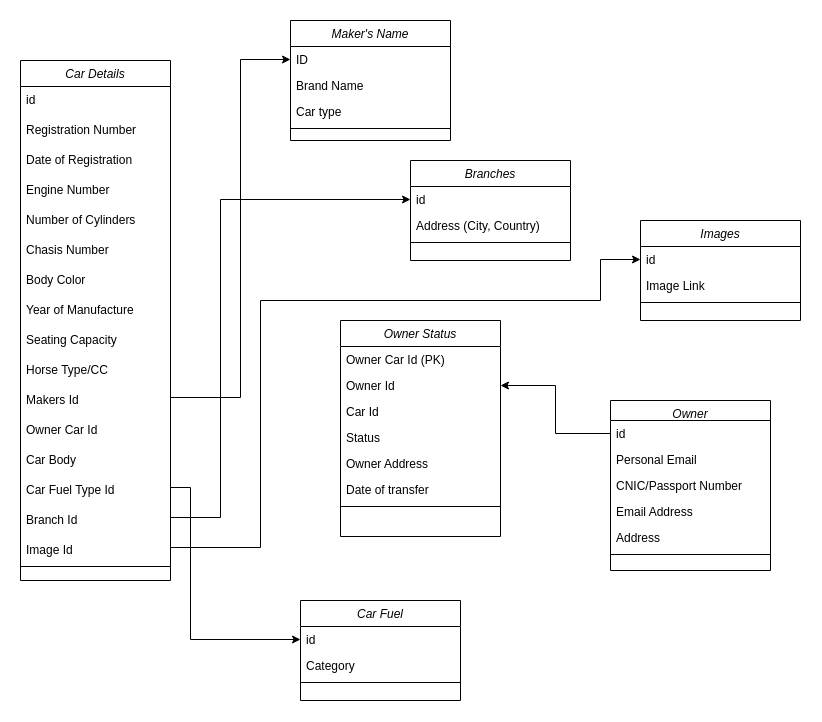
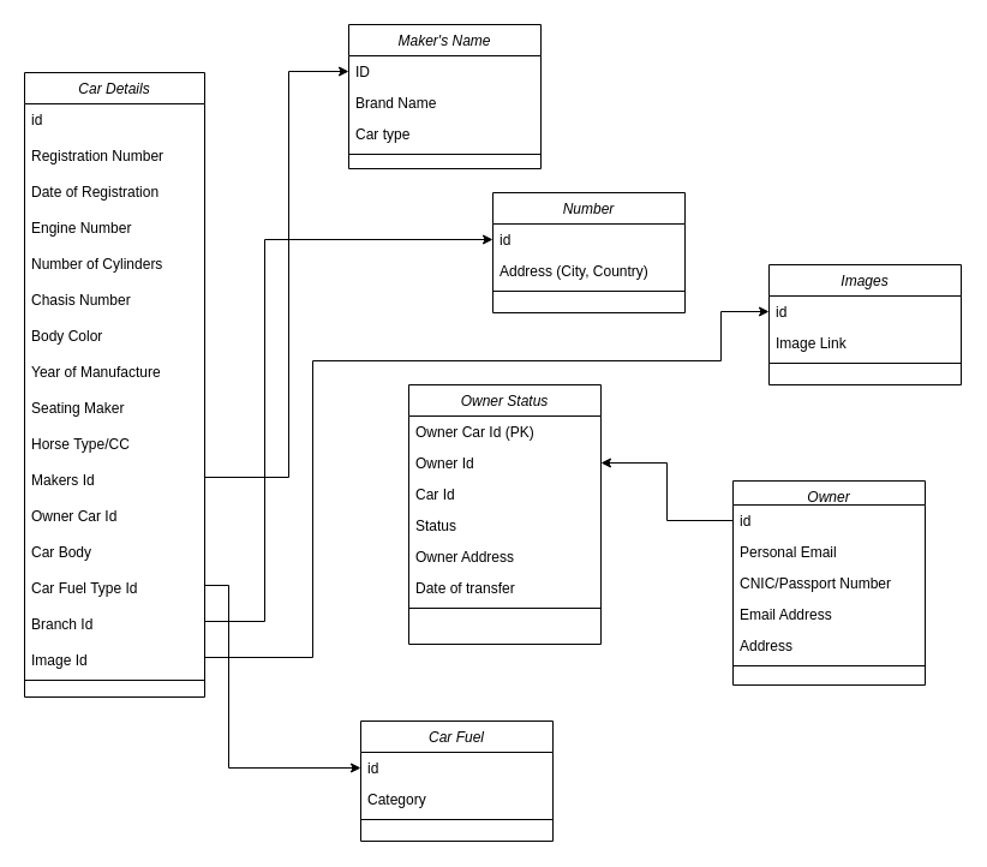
  <mxCell id="0" />
  <mxCell id="1" parent="0" />
  <mxCell id="2" value="Car Details" style="swimlane;fontStyle=2;align=center;verticalAlign=top;childLayout=stackLayout;horizontal=1;startSize=26;horizontalStack=0;resizeParent=1;resizeLast=0;collapsible=1;marginBottom=0;rounded=0;shadow=0;strokeWidth=1;" vertex="1" parent="1"><mxGeometry x="20" y="60" width="150" height="520" as="geometry"><mxRectangle x="220" y="120" width="160" height="26" as="alternateBounds" /></mxGeometry></mxCell>
  <mxCell id="3" value="id" style="text;align=left;verticalAlign=top;spacingLeft=4;spacingRight=4;overflow=hidden;rotatable=0;points=[[0,0.5],[1,0.5]];portConstraint=eastwest;" vertex="1" parent="2"><mxGeometry y="26" width="150" height="26" as="geometry" /></mxCell>
  <mxCell id="4" value="Registration Number" style="text;html=1;strokeColor=none;fillColor=none;align=left;verticalAlign=top;whiteSpace=wrap;rounded=0;spacing=6;" vertex="1" parent="2"><mxGeometry y="52" width="150" height="30" as="geometry" /></mxCell>
  <mxCell id="5" value="Date of Registration" style="text;html=1;strokeColor=none;fillColor=none;align=left;verticalAlign=top;whiteSpace=wrap;rounded=0;spacing=6;" vertex="1" parent="2"><mxGeometry y="82" width="150" height="30" as="geometry" /></mxCell>
  <mxCell id="6" value="Engine Number" style="text;html=1;strokeColor=none;fillColor=none;align=left;verticalAlign=top;whiteSpace=wrap;rounded=0;spacing=6;" vertex="1" parent="2"><mxGeometry y="112" width="150" height="30" as="geometry" /></mxCell>
  <mxCell id="7" value="Number of Cylinders" style="text;html=1;strokeColor=none;fillColor=none;align=left;verticalAlign=top;whiteSpace=wrap;rounded=0;spacing=6;" vertex="1" parent="2"><mxGeometry y="142" width="150" height="30" as="geometry" /></mxCell>
  <mxCell id="8" value="Chasis Number" style="text;html=1;strokeColor=none;fillColor=none;align=left;verticalAlign=top;whiteSpace=wrap;rounded=0;spacing=6;" vertex="1" parent="2"><mxGeometry y="172" width="150" height="30" as="geometry" /></mxCell>
  <mxCell id="9" value="Body Color" style="text;html=1;strokeColor=none;fillColor=none;align=left;verticalAlign=top;whiteSpace=wrap;rounded=0;spacing=6;" vertex="1" parent="2"><mxGeometry y="202" width="150" height="30" as="geometry" /></mxCell>
  <mxCell id="10" value="Year of Manufacture" style="text;html=1;strokeColor=none;fillColor=none;align=left;verticalAlign=top;whiteSpace=wrap;rounded=0;spacing=6;" vertex="1" parent="2"><mxGeometry y="232" width="150" height="30" as="geometry" /></mxCell>
- <mxCell id="11" value="Seating Capacity" style="text;html=1;strokeColor=none;fillColor=none;align=left;verticalAlign=top;whiteSpace=wrap;rounded=0;spacing=6;" vertex="1" parent="2"><mxGeometry y="262" width="150" height="30" as="geometry" /></mxCell>
+ <mxCell id="11" value="Seating Maker" style="text;html=1;strokeColor=none;fillColor=none;align=left;verticalAlign=top;whiteSpace=wrap;rounded=0;spacing=6;" vertex="1" parent="2"><mxGeometry y="262" width="150" height="30" as="geometry" /></mxCell>
  <mxCell id="12" value="Horse Type/CC" style="text;html=1;strokeColor=none;fillColor=none;align=left;verticalAlign=top;whiteSpace=wrap;rounded=0;spacing=6;" vertex="1" parent="2"><mxGeometry y="292" width="150" height="30" as="geometry" /></mxCell>
  <mxCell id="13" value="Makers Id" style="text;html=1;strokeColor=none;fillColor=none;align=left;verticalAlign=top;whiteSpace=wrap;rounded=0;spacing=6;" vertex="1" parent="2"><mxGeometry y="322" width="150" height="30" as="geometry" /></mxCell>
  <mxCell id="14" value="Owner Car Id" style="text;html=1;strokeColor=none;fillColor=none;align=left;verticalAlign=top;whiteSpace=wrap;rounded=0;spacing=6;" vertex="1" parent="2"><mxGeometry y="352" width="150" height="30" as="geometry" /></mxCell>
  <mxCell id="15" value="Car Body" style="text;html=1;strokeColor=none;fillColor=none;align=left;verticalAlign=top;whiteSpace=wrap;rounded=0;spacing=6;" vertex="1" parent="2"><mxGeometry y="382" width="150" height="30" as="geometry" /></mxCell>
  <mxCell id="16" value="Car Fuel Type Id" style="text;html=1;strokeColor=none;fillColor=none;align=left;verticalAlign=top;whiteSpace=wrap;rounded=0;spacing=6;" vertex="1" parent="2"><mxGeometry y="412" width="150" height="30" as="geometry" /></mxCell>
  <mxCell id="17" value="Branch Id" style="text;html=1;strokeColor=none;fillColor=none;align=left;verticalAlign=top;whiteSpace=wrap;rounded=0;spacing=6;" vertex="1" parent="2"><mxGeometry y="442" width="150" height="30" as="geometry" /></mxCell>
  <mxCell id="18" value="Image Id" style="text;html=1;strokeColor=none;fillColor=none;align=left;verticalAlign=top;whiteSpace=wrap;rounded=0;spacing=6;" vertex="1" parent="2"><mxGeometry y="472" width="150" height="30" as="geometry" /></mxCell>
  <mxCell id="19" value="" style="line;html=1;strokeWidth=1;align=left;verticalAlign=middle;spacingTop=-1;spacingLeft=3;spacingRight=3;rotatable=0;labelPosition=right;points=[];portConstraint=eastwest;" vertex="1" parent="2"><mxGeometry y="502" width="150" height="8" as="geometry" /></mxCell>
  <mxCell id="20" value="Maker's Name" style="swimlane;fontStyle=2;align=center;verticalAlign=top;childLayout=stackLayout;horizontal=1;startSize=26;horizontalStack=0;resizeParent=1;resizeLast=0;collapsible=1;marginBottom=0;rounded=0;shadow=0;strokeWidth=1;" vertex="1" parent="1"><mxGeometry x="290" y="20" width="160" height="120" as="geometry"><mxRectangle x="220" y="120" width="160" height="26" as="alternateBounds" /></mxGeometry></mxCell>
  <mxCell id="21" value="ID" style="text;align=left;verticalAlign=top;spacingLeft=4;spacingRight=4;overflow=hidden;rotatable=0;points=[[0,0.5],[1,0.5]];portConstraint=eastwest;" vertex="1" parent="20"><mxGeometry y="26" width="160" height="26" as="geometry" /></mxCell>
  <mxCell id="22" value="Brand Name" style="text;align=left;verticalAlign=top;spacingLeft=4;spacingRight=4;overflow=hidden;rotatable=0;points=[[0,0.5],[1,0.5]];portConstraint=eastwest;rounded=0;shadow=0;html=0;" vertex="1" parent="20"><mxGeometry y="52" width="160" height="26" as="geometry" /></mxCell>
  <mxCell id="23" value="Car type" style="text;align=left;verticalAlign=top;spacingLeft=4;spacingRight=4;overflow=hidden;rotatable=0;points=[[0,0.5],[1,0.5]];portConstraint=eastwest;rounded=0;shadow=0;html=0;" vertex="1" parent="20"><mxGeometry y="78" width="160" height="26" as="geometry" /></mxCell>
  <mxCell id="24" value="" style="line;html=1;strokeWidth=1;align=left;verticalAlign=middle;spacingTop=-1;spacingLeft=3;spacingRight=3;rotatable=0;labelPosition=right;points=[];portConstraint=eastwest;" vertex="1" parent="20"><mxGeometry y="104" width="160" height="8" as="geometry" /></mxCell>
- <mxCell id="25" value="Branches" style="swimlane;fontStyle=2;align=center;verticalAlign=top;childLayout=stackLayout;horizontal=1;startSize=26;horizontalStack=0;resizeParent=1;resizeLast=0;collapsible=1;marginBottom=0;rounded=0;shadow=0;strokeWidth=1;" vertex="1" parent="1"><mxGeometry x="410" y="160" width="160" height="100" as="geometry"><mxRectangle x="220" y="120" width="160" height="26" as="alternateBounds" /></mxGeometry></mxCell>
+ <mxCell id="25" value="Number" style="swimlane;fontStyle=2;align=center;verticalAlign=top;childLayout=stackLayout;horizontal=1;startSize=26;horizontalStack=0;resizeParent=1;resizeLast=0;collapsible=1;marginBottom=0;rounded=0;shadow=0;strokeWidth=1;" vertex="1" parent="1"><mxGeometry x="410" y="160" width="160" height="100" as="geometry"><mxRectangle x="220" y="120" width="160" height="26" as="alternateBounds" /></mxGeometry></mxCell>
  <mxCell id="26" value="id" style="text;align=left;verticalAlign=top;spacingLeft=4;spacingRight=4;overflow=hidden;rotatable=0;points=[[0,0.5],[1,0.5]];portConstraint=eastwest;" vertex="1" parent="25"><mxGeometry y="26" width="160" height="26" as="geometry" /></mxCell>
  <mxCell id="27" value="Address (City, Country)" style="text;align=left;verticalAlign=top;spacingLeft=4;spacingRight=4;overflow=hidden;rotatable=0;points=[[0,0.5],[1,0.5]];portConstraint=eastwest;rounded=0;shadow=0;html=0;" vertex="1" parent="25"><mxGeometry y="52" width="160" height="26" as="geometry" /></mxCell>
  <mxCell id="28" value="" style="line;html=1;strokeWidth=1;align=left;verticalAlign=middle;spacingTop=-1;spacingLeft=3;spacingRight=3;rotatable=0;labelPosition=right;points=[];portConstraint=eastwest;" vertex="1" parent="25"><mxGeometry y="78" width="160" height="8" as="geometry" /></mxCell>
  <mxCell id="29" value="Images" style="swimlane;fontStyle=2;align=center;verticalAlign=top;childLayout=stackLayout;horizontal=1;startSize=26;horizontalStack=0;resizeParent=1;resizeLast=0;collapsible=1;marginBottom=0;rounded=0;shadow=0;strokeWidth=1;" vertex="1" parent="1"><mxGeometry x="640" y="220" width="160" height="100" as="geometry"><mxRectangle x="220" y="120" width="160" height="26" as="alternateBounds" /></mxGeometry></mxCell>
  <mxCell id="30" value="id" style="text;align=left;verticalAlign=top;spacingLeft=4;spacingRight=4;overflow=hidden;rotatable=0;points=[[0,0.5],[1,0.5]];portConstraint=eastwest;" vertex="1" parent="29"><mxGeometry y="26" width="160" height="26" as="geometry" /></mxCell>
  <mxCell id="31" value="Image Link" style="text;align=left;verticalAlign=top;spacingLeft=4;spacingRight=4;overflow=hidden;rotatable=0;points=[[0,0.5],[1,0.5]];portConstraint=eastwest;rounded=0;shadow=0;html=0;" vertex="1" parent="29"><mxGeometry y="52" width="160" height="26" as="geometry" /></mxCell>
  <mxCell id="32" value="" style="line;html=1;strokeWidth=1;align=left;verticalAlign=middle;spacingTop=-1;spacingLeft=3;spacingRight=3;rotatable=0;labelPosition=right;points=[];portConstraint=eastwest;" vertex="1" parent="29"><mxGeometry y="78" width="160" height="8" as="geometry" /></mxCell>
  <mxCell id="33" value="Car Fuel" style="swimlane;fontStyle=2;align=center;verticalAlign=top;childLayout=stackLayout;horizontal=1;startSize=26;horizontalStack=0;resizeParent=1;resizeLast=0;collapsible=1;marginBottom=0;rounded=0;shadow=0;strokeWidth=1;" vertex="1" parent="1"><mxGeometry x="300" y="600" width="160" height="100" as="geometry"><mxRectangle x="220" y="120" width="160" height="26" as="alternateBounds" /></mxGeometry></mxCell>
  <mxCell id="34" value="id" style="text;align=left;verticalAlign=top;spacingLeft=4;spacingRight=4;overflow=hidden;rotatable=0;points=[[0,0.5],[1,0.5]];portConstraint=eastwest;" vertex="1" parent="33"><mxGeometry y="26" width="160" height="26" as="geometry" /></mxCell>
  <mxCell id="35" value="Category" style="text;align=left;verticalAlign=top;spacingLeft=4;spacingRight=4;overflow=hidden;rotatable=0;points=[[0,0.5],[1,0.5]];portConstraint=eastwest;rounded=0;shadow=0;html=0;" vertex="1" parent="33"><mxGeometry y="52" width="160" height="26" as="geometry" /></mxCell>
  <mxCell id="36" value="" style="line;html=1;strokeWidth=1;align=left;verticalAlign=middle;spacingTop=-1;spacingLeft=3;spacingRight=3;rotatable=0;labelPosition=right;points=[];portConstraint=eastwest;" vertex="1" parent="33"><mxGeometry y="78" width="160" height="8" as="geometry" /></mxCell>
  <mxCell id="37" value="Owner" style="swimlane;fontStyle=2;align=center;verticalAlign=top;childLayout=stackLayout;horizontal=1;startSize=20;horizontalStack=0;resizeParent=1;resizeLast=0;collapsible=1;marginBottom=0;rounded=0;shadow=0;strokeWidth=1;" vertex="1" parent="1"><mxGeometry x="610" y="400" width="160" height="170" as="geometry"><mxRectangle x="220" y="120" width="160" height="26" as="alternateBounds" /></mxGeometry></mxCell>
  <mxCell id="38" value="id" style="text;align=left;verticalAlign=top;spacingLeft=4;spacingRight=4;overflow=hidden;rotatable=0;points=[[0,0.5],[1,0.5]];portConstraint=eastwest;" vertex="1" parent="37"><mxGeometry y="20" width="160" height="26" as="geometry" /></mxCell>
  <mxCell id="39" value="Personal Email" style="text;align=left;verticalAlign=top;spacingLeft=4;spacingRight=4;overflow=hidden;rotatable=0;points=[[0,0.5],[1,0.5]];portConstraint=eastwest;rounded=0;shadow=0;html=0;" vertex="1" parent="37"><mxGeometry y="46" width="160" height="26" as="geometry" /></mxCell>
  <mxCell id="40" value="CNIC/Passport Number" style="text;align=left;verticalAlign=top;spacingLeft=4;spacingRight=4;overflow=hidden;rotatable=0;points=[[0,0.5],[1,0.5]];portConstraint=eastwest;rounded=0;shadow=0;html=0;" vertex="1" parent="37"><mxGeometry y="72" width="160" height="26" as="geometry" /></mxCell>
  <mxCell id="41" value="Email Address" style="text;align=left;verticalAlign=top;spacingLeft=4;spacingRight=4;overflow=hidden;rotatable=0;points=[[0,0.5],[1,0.5]];portConstraint=eastwest;rounded=0;shadow=0;html=0;" vertex="1" parent="37"><mxGeometry y="98" width="160" height="26" as="geometry" /></mxCell>
  <mxCell id="42" value="Address" style="text;align=left;verticalAlign=top;spacingLeft=4;spacingRight=4;overflow=hidden;rotatable=0;points=[[0,0.5],[1,0.5]];portConstraint=eastwest;rounded=0;shadow=0;html=0;" vertex="1" parent="37"><mxGeometry y="124" width="160" height="26" as="geometry" /></mxCell>
  <mxCell id="43" value="" style="line;html=1;strokeWidth=1;align=left;verticalAlign=middle;spacingTop=-1;spacingLeft=3;spacingRight=3;rotatable=0;labelPosition=right;points=[];portConstraint=eastwest;" vertex="1" parent="37"><mxGeometry y="150" width="160" height="8" as="geometry" /></mxCell>
  <mxCell id="44" value="Owner Status" style="swimlane;fontStyle=2;align=center;verticalAlign=top;childLayout=stackLayout;horizontal=1;startSize=26;horizontalStack=0;resizeParent=1;resizeLast=0;collapsible=1;marginBottom=0;rounded=0;shadow=0;strokeWidth=1;" vertex="1" parent="1"><mxGeometry x="340" y="320" width="160" height="216" as="geometry"><mxRectangle x="220" y="120" width="160" height="26" as="alternateBounds" /></mxGeometry></mxCell>
  <mxCell id="45" value="Owner Car Id (PK)" style="text;align=left;verticalAlign=top;spacingLeft=4;spacingRight=4;overflow=hidden;rotatable=0;points=[[0,0.5],[1,0.5]];portConstraint=eastwest;" vertex="1" parent="44"><mxGeometry y="26" width="160" height="26" as="geometry" /></mxCell>
  <mxCell id="46" value="Owner Id" style="text;align=left;verticalAlign=top;spacingLeft=4;spacingRight=4;overflow=hidden;rotatable=0;points=[[0,0.5],[1,0.5]];portConstraint=eastwest;rounded=0;shadow=0;html=0;" vertex="1" parent="44"><mxGeometry y="52" width="160" height="26" as="geometry" /></mxCell>
  <mxCell id="47" value="Car Id" style="text;align=left;verticalAlign=top;spacingLeft=4;spacingRight=4;overflow=hidden;rotatable=0;points=[[0,0.5],[1,0.5]];portConstraint=eastwest;rounded=0;shadow=0;html=0;" vertex="1" parent="44"><mxGeometry y="78" width="160" height="26" as="geometry" /></mxCell>
  <mxCell id="48" value="Status" style="text;align=left;verticalAlign=top;spacingLeft=4;spacingRight=4;overflow=hidden;rotatable=0;points=[[0,0.5],[1,0.5]];portConstraint=eastwest;rounded=0;shadow=0;html=0;" vertex="1" parent="44"><mxGeometry y="104" width="160" height="26" as="geometry" /></mxCell>
  <mxCell id="49" value="Owner Address" style="text;align=left;verticalAlign=top;spacingLeft=4;spacingRight=4;overflow=hidden;rotatable=0;points=[[0,0.5],[1,0.5]];portConstraint=eastwest;rounded=0;shadow=0;html=0;" vertex="1" parent="44"><mxGeometry y="130" width="160" height="26" as="geometry" /></mxCell>
  <mxCell id="50" value="Date of transfer" style="text;align=left;verticalAlign=top;spacingLeft=4;spacingRight=4;overflow=hidden;rotatable=0;points=[[0,0.5],[1,0.5]];portConstraint=eastwest;rounded=0;shadow=0;html=0;" vertex="1" parent="44"><mxGeometry y="156" width="160" height="26" as="geometry" /></mxCell>
  <mxCell id="51" value="" style="line;html=1;strokeWidth=1;align=left;verticalAlign=middle;spacingTop=-1;spacingLeft=3;spacingRight=3;rotatable=0;labelPosition=right;points=[];portConstraint=eastwest;" vertex="1" parent="44"><mxGeometry y="182" width="160" height="8" as="geometry" /></mxCell>
  <mxCell id="52" style="edgeStyle=orthogonalEdgeStyle;rounded=0;orthogonalLoop=1;jettySize=auto;html=1;" edge="1" parent="1" source="13" target="21"><mxGeometry relative="1" as="geometry"><Array as="points"><mxPoint x="240" y="397" /><mxPoint x="240" y="59" /></Array></mxGeometry></mxCell>
  <mxCell id="53" style="edgeStyle=orthogonalEdgeStyle;rounded=0;orthogonalLoop=1;jettySize=auto;html=1;entryX=0;entryY=0.5;entryDx=0;entryDy=0;" edge="1" parent="1" source="16" target="34"><mxGeometry relative="1" as="geometry"><Array as="points"><mxPoint x="190" y="487" /><mxPoint x="190" y="639" /></Array></mxGeometry></mxCell>
  <mxCell id="54" style="edgeStyle=orthogonalEdgeStyle;rounded=0;orthogonalLoop=1;jettySize=auto;html=1;entryX=0;entryY=0.5;entryDx=0;entryDy=0;" edge="1" parent="1" source="17" target="26"><mxGeometry relative="1" as="geometry"><Array as="points"><mxPoint x="220" y="517" /><mxPoint x="220" y="199" /></Array></mxGeometry></mxCell>
  <mxCell id="55" style="edgeStyle=orthogonalEdgeStyle;rounded=0;orthogonalLoop=1;jettySize=auto;html=1;entryX=0;entryY=0.5;entryDx=0;entryDy=0;" edge="1" parent="1" source="18" target="30"><mxGeometry relative="1" as="geometry"><Array as="points"><mxPoint x="260" y="547" /><mxPoint x="260" y="300" /><mxPoint x="600" y="300" /><mxPoint x="600" y="259" /></Array></mxGeometry></mxCell>
  <mxCell id="56" style="edgeStyle=orthogonalEdgeStyle;rounded=0;orthogonalLoop=1;jettySize=auto;html=1;entryX=1;entryY=0.5;entryDx=0;entryDy=0;" edge="1" parent="1" source="38" target="46"><mxGeometry relative="1" as="geometry" /></mxCell>
